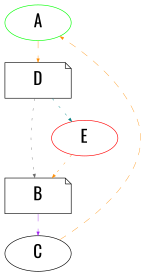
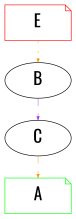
  digraph {
    fontname=Oswald
    nodesep=0.45
    rankdir=TD
    ranksep=0.25
    node [fixedsize=true fontname=Oswald margin=0.03 penwidth=0.5 radius=0.4 shape=ellipse]
    edge [arrowsize=.3 color=darkorange fontname=Oswald penwidth=0.3 style=dashed]
-   n1 [color=green height=.4 label=A]
-   n2 [height=.4 label=D shape=note]
-   n3 [height=.4 label=B shape=note]
+   n1 [color=green height=.4 label=A shape=note]
+   n3 [height=.4 label=B]
    n4 [height=.4 label=C]
-   n5 [color=red height=.4 label=E]
-   n1 -> n2
-   n2 -> n3 [color=gray40 style=dotted]
-   n2 -> n5 [color=teal style=dotted]
+   n5 [color=red height=.4 label=E shape=note]
    n3 -> n4 [color=purple]
    n4 -> n1 [weight=0]
    n5 -> n3 [style=dotted]
  }
